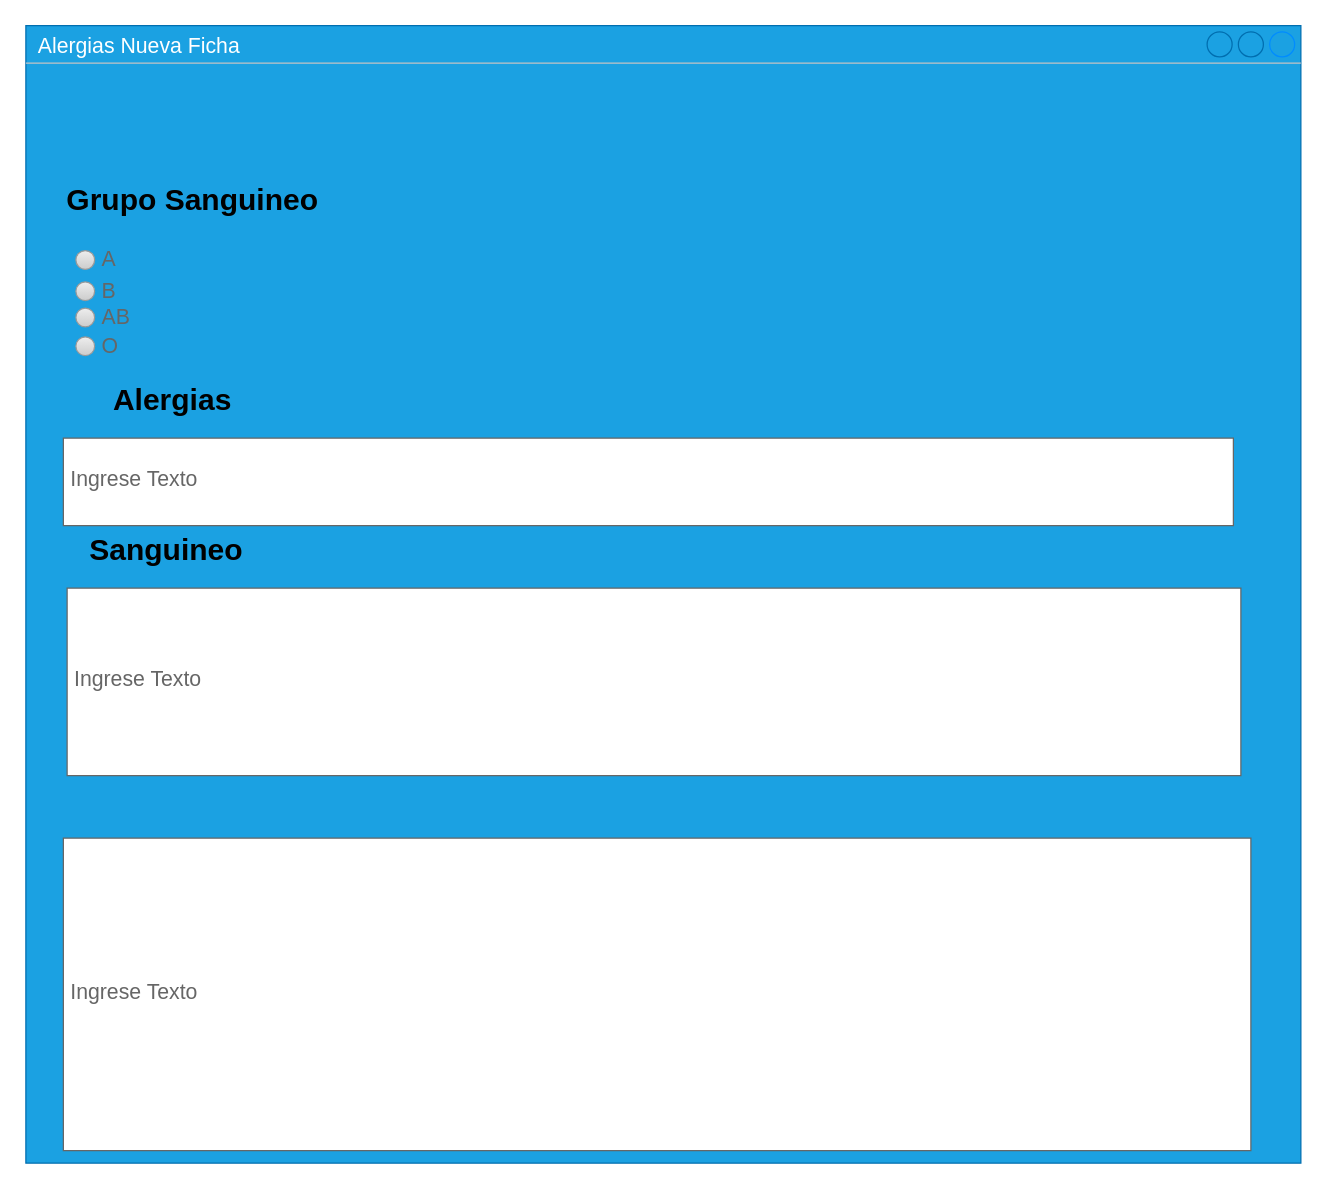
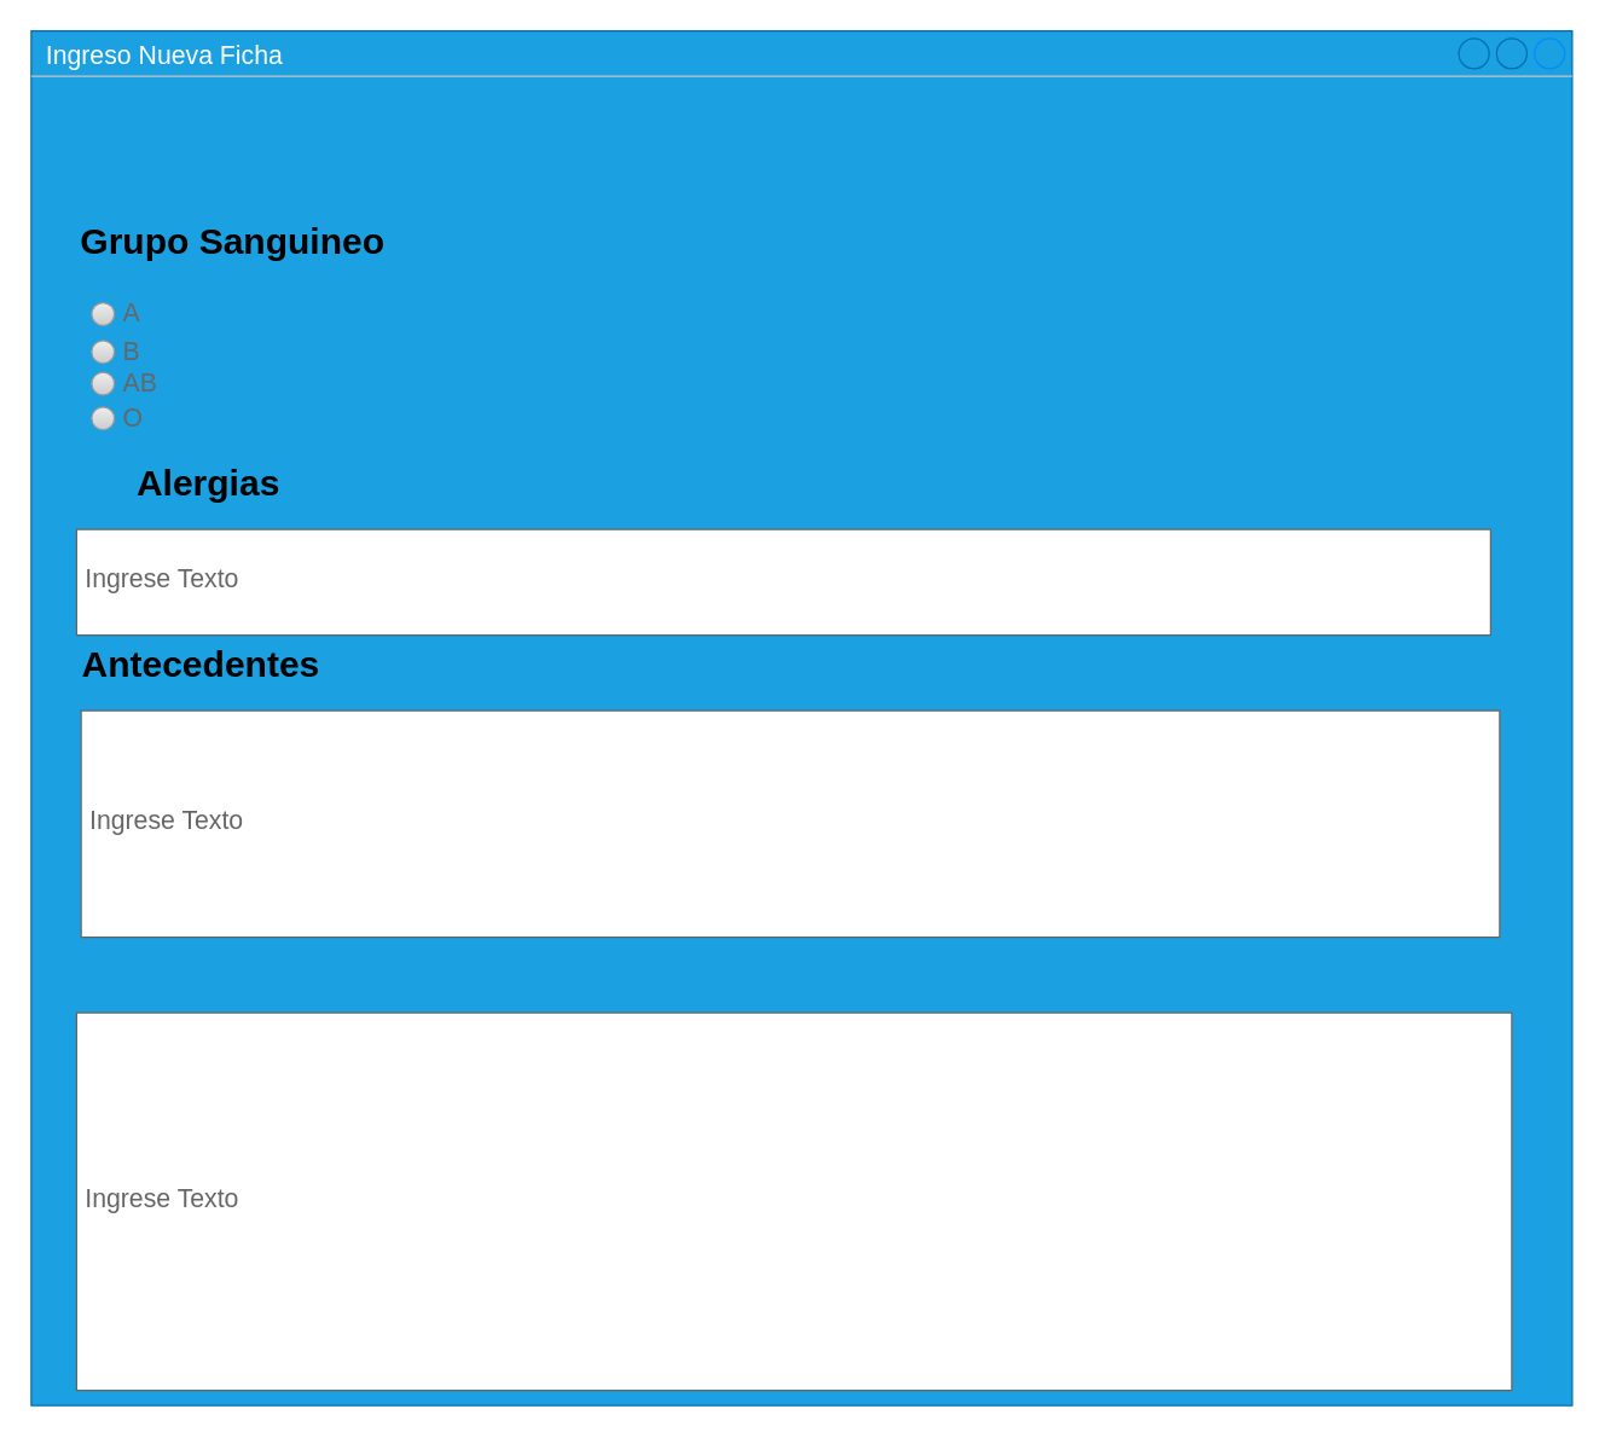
  <mxCell id="0" />
  <mxCell id="1" parent="0" />
- <mxCell id="2" value="Alergias Nueva Ficha" style="strokeWidth=1;shadow=0;dashed=0;align=center;html=1;shape=mxgraph.mockup.containers.window;align=left;verticalAlign=top;spacingLeft=8;strokeColor2=#008cff;strokeColor3=#c4c4c4;fontColor=#ffffff;mainText=;fontSize=17;labelBackgroundColor=none;whiteSpace=wrap;fillColor=#1ba1e2;strokeColor=#006EAF;" parent="1" vertex="1"><mxGeometry x="20" y="20" width="1020" height="910" as="geometry" /></mxCell>
+ <mxCell id="2" value="Ingreso Nueva Ficha" style="strokeWidth=1;shadow=0;dashed=0;align=center;html=1;shape=mxgraph.mockup.containers.window;align=left;verticalAlign=top;spacingLeft=8;strokeColor2=#008cff;strokeColor3=#c4c4c4;fontColor=#ffffff;mainText=;fontSize=17;labelBackgroundColor=none;whiteSpace=wrap;fillColor=#1ba1e2;strokeColor=#006EAF;" parent="1" vertex="1"><mxGeometry x="20" y="20" width="1020" height="910" as="geometry" /></mxCell>
  <mxCell id="3" value="Grupo Sanguineo" style="text;strokeColor=none;fillColor=none;html=1;fontSize=24;fontStyle=1;verticalAlign=middle;align=center;" parent="1" vertex="1"><mxGeometry x="101" y="140" width="103" height="40" as="geometry" /></mxCell>
  <mxCell id="4" value="Alergias" style="text;strokeColor=none;fillColor=none;html=1;fontSize=24;fontStyle=1;verticalAlign=middle;align=center;" parent="1" vertex="1"><mxGeometry x="85" y="300" width="103" height="40" as="geometry" /></mxCell>
- <mxCell id="5" value="Sanguineo" style="text;strokeColor=none;fillColor=none;html=1;fontSize=24;fontStyle=1;verticalAlign=middle;align=center;" parent="1" vertex="1"><mxGeometry x="80" y="420" width="103" height="40" as="geometry" /></mxCell>
+ <mxCell id="5" value="Antecedentes" style="text;strokeColor=none;fillColor=none;html=1;fontSize=24;fontStyle=1;verticalAlign=middle;align=center;" parent="1" vertex="1"><mxGeometry x="80" y="420" width="103" height="40" as="geometry" /></mxCell>
  <mxCell id="6" value="Ingrese Texto" style="strokeWidth=1;shadow=0;dashed=0;align=center;html=1;shape=mxgraph.mockup.text.textBox;fontColor=#666666;align=left;fontSize=17;spacingLeft=4;spacingTop=-3;whiteSpace=wrap;strokeColor=#666666;mainText=" parent="1" vertex="1"><mxGeometry x="50" y="350" width="936" height="70" as="geometry" /></mxCell>
  <mxCell id="7" value="Ingrese Texto" style="strokeWidth=1;shadow=0;dashed=0;align=center;html=1;shape=mxgraph.mockup.text.textBox;fontColor=#666666;align=left;fontSize=17;spacingLeft=4;spacingTop=-3;whiteSpace=wrap;strokeColor=#666666;mainText=" parent="1" vertex="1"><mxGeometry x="53" y="470" width="939" height="150" as="geometry" /></mxCell>
  <mxCell id="8" value="Ingrese Texto" style="strokeWidth=1;shadow=0;dashed=0;align=center;html=1;shape=mxgraph.mockup.text.textBox;fontColor=#666666;align=left;fontSize=17;spacingLeft=4;spacingTop=-3;whiteSpace=wrap;strokeColor=#666666;mainText=" parent="1" vertex="1"><mxGeometry x="50" y="670" width="950" height="250" as="geometry" /></mxCell>
  <mxCell id="9" value="A" style="shape=ellipse;fillColor=#eeeeee;strokeColor=#999999;gradientColor=#cccccc;html=1;align=left;spacingLeft=4;fontSize=17;fontColor=#666666;labelPosition=right;shadow=0;" parent="1" vertex="1"><mxGeometry x="60" y="200" width="15" height="15" as="geometry" /></mxCell>
  <mxCell id="10" value="B" style="shape=ellipse;fillColor=#eeeeee;strokeColor=#999999;gradientColor=#cccccc;html=1;align=left;spacingLeft=4;fontSize=17;fontColor=#666666;labelPosition=right;shadow=0;" parent="1" vertex="1"><mxGeometry x="60" y="225" width="15" height="15" as="geometry" /></mxCell>
  <mxCell id="11" value="O" style="shape=ellipse;fillColor=#eeeeee;strokeColor=#999999;gradientColor=#cccccc;html=1;align=left;spacingLeft=4;fontSize=17;fontColor=#666666;labelPosition=right;shadow=0;" parent="1" vertex="1"><mxGeometry x="60" y="269" width="15" height="15" as="geometry" /></mxCell>
  <mxCell id="12" value="AB" style="shape=ellipse;fillColor=#eeeeee;strokeColor=#999999;gradientColor=#cccccc;html=1;align=left;spacingLeft=4;fontSize=17;fontColor=#666666;labelPosition=right;shadow=0;" parent="1" vertex="1"><mxGeometry x="60" y="246" width="15" height="15" as="geometry" /></mxCell>
